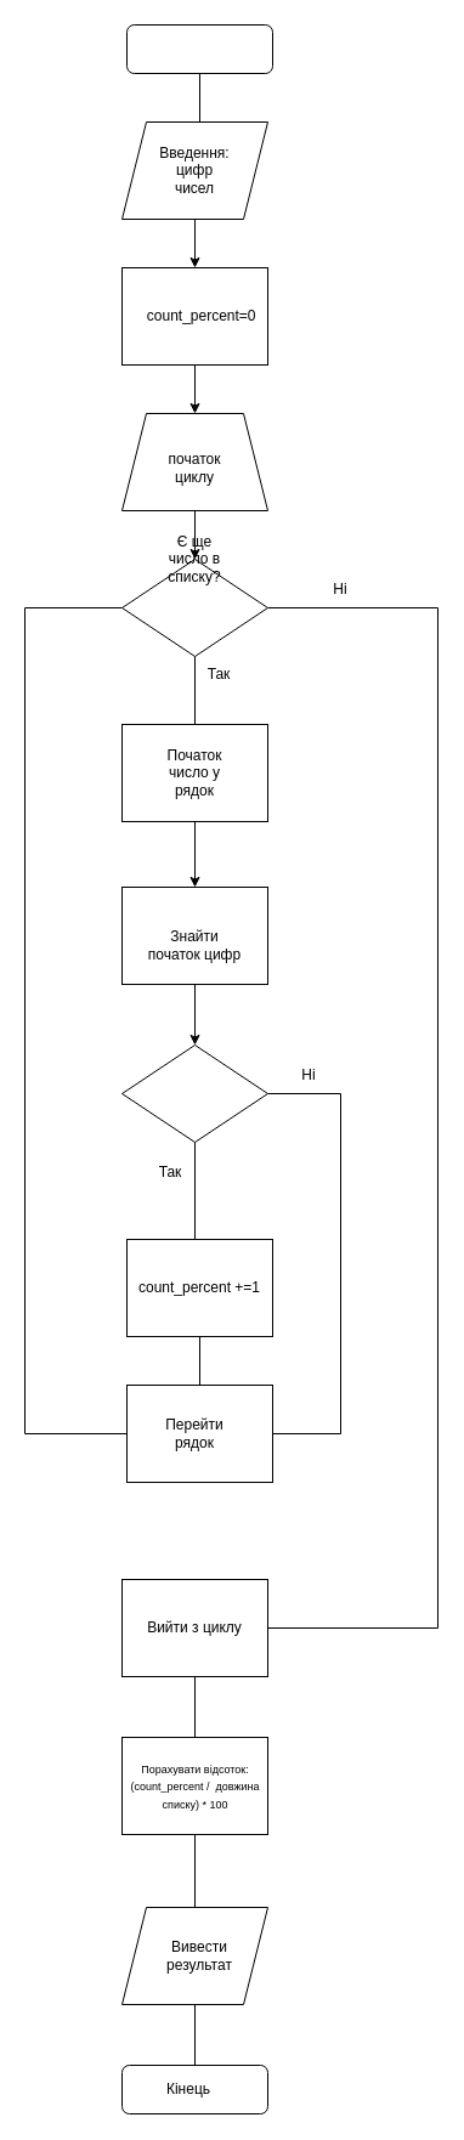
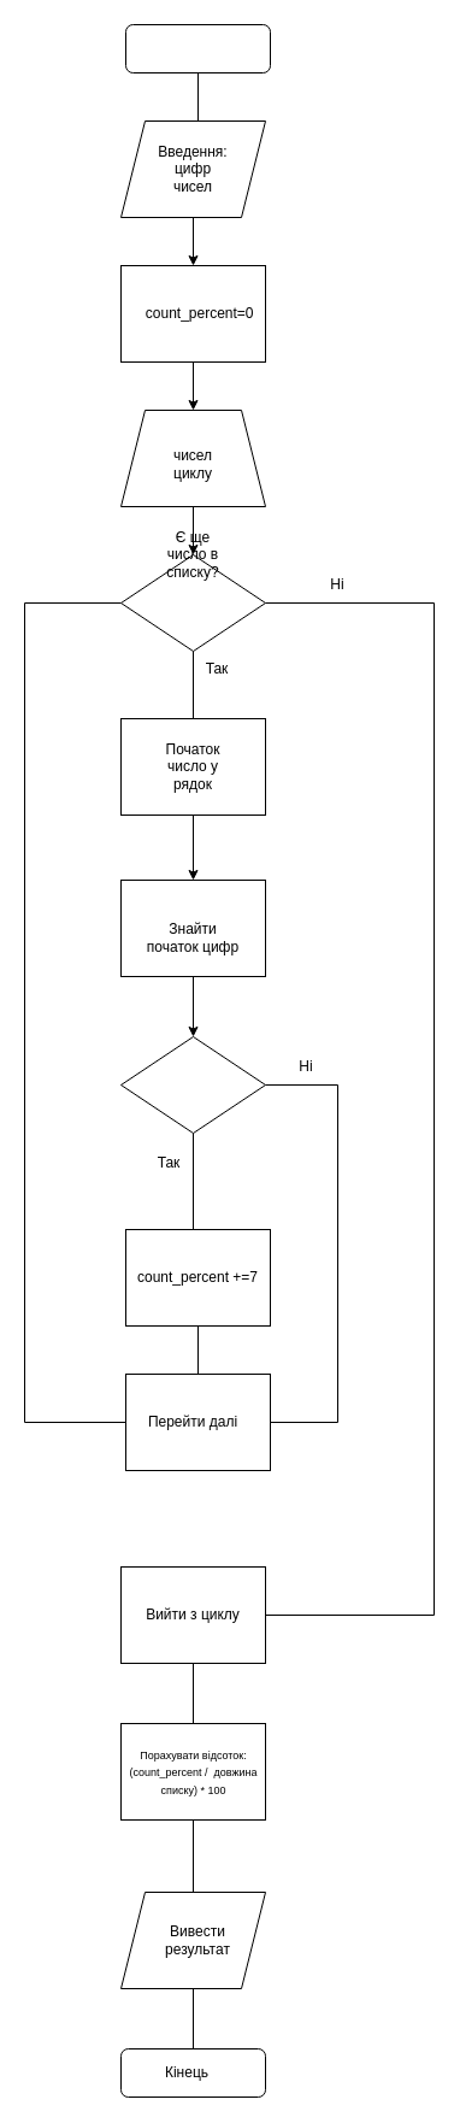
  <mxCell id="0" />
  <mxCell id="1" parent="0" />
  <mxCell id="2" value="Ні" style="text;html=1;align=center;verticalAlign=middle;whiteSpace=wrap;rounded=0;" parent="1" vertex="1"><mxGeometry x="250" y="470" width="60" height="30" as="geometry" /></mxCell>
  <mxCell id="3" value="" style="shape=parallelogram;perimeter=parallelogramPerimeter;whiteSpace=wrap;html=1;fixedSize=1;" parent="1" vertex="1"><mxGeometry x="100" y="100" width="120" height="80" as="geometry" /></mxCell>
  <mxCell id="4" value="Введення: цифр чисел" style="text;html=1;align=center;verticalAlign=middle;whiteSpace=wrap;rounded=0;" parent="1" vertex="1"><mxGeometry x="130" y="125" width="60" height="30" as="geometry" /></mxCell>
  <mxCell id="5" value="" style="rounded=0;whiteSpace=wrap;html=1;" parent="1" vertex="1"><mxGeometry x="100" y="220" width="120" height="80" as="geometry" /></mxCell>
  <mxCell id="6" value="" style="endArrow=classic;html=1;rounded=0;entryX=0.5;entryY=0;entryDx=0;entryDy=0;exitX=0.5;exitY=1;exitDx=0;exitDy=0;" parent="1" source="3" target="5" edge="1"><mxGeometry width="50" height="50" relative="1" as="geometry"><mxPoint x="300" y="220" as="sourcePoint" /><mxPoint x="340" y="330" as="targetPoint" /></mxGeometry></mxCell>
  <mxCell id="7" value="&amp;nbsp;count_percent=0" style="text;html=1;align=center;verticalAlign=middle;whiteSpace=wrap;rounded=0;" parent="1" vertex="1"><mxGeometry x="134" y="245" width="60" height="30" as="geometry" /></mxCell>
  <mxCell id="8" value="" style="shape=trapezoid;perimeter=trapezoidPerimeter;whiteSpace=wrap;html=1;fixedSize=1;" parent="1" vertex="1"><mxGeometry x="100" y="340" width="120" height="80" as="geometry" /></mxCell>
- <mxCell id="9" value="початок циклу" style="text;html=1;align=center;verticalAlign=middle;whiteSpace=wrap;rounded=0;" parent="1" vertex="1"><mxGeometry x="130" y="370" width="60" height="30" as="geometry" /></mxCell>
+ <mxCell id="9" value="чисел циклу" style="text;html=1;align=center;verticalAlign=middle;whiteSpace=wrap;rounded=0;" parent="1" vertex="1"><mxGeometry x="130" y="370" width="60" height="30" as="geometry" /></mxCell>
  <mxCell id="10" value="" style="rhombus;whiteSpace=wrap;html=1;rotation=90;" parent="1" vertex="1"><mxGeometry x="120" y="440" width="80" height="120" as="geometry" /></mxCell>
  <mxCell id="11" value="Є ще число в списку?" style="text;html=1;align=center;verticalAlign=middle;whiteSpace=wrap;rounded=0;" parent="1" vertex="1"><mxGeometry x="130" y="445" width="60" height="30" as="geometry" /></mxCell>
  <mxCell id="12" value="Так" style="text;html=1;align=center;verticalAlign=middle;whiteSpace=wrap;rounded=0;" parent="1" vertex="1"><mxGeometry x="150" y="540" width="60" height="30" as="geometry" /></mxCell>
  <mxCell id="13" value="" style="rounded=0;whiteSpace=wrap;html=1;" parent="1" vertex="1"><mxGeometry x="100" y="596" width="120" height="80" as="geometry" /></mxCell>
  <mxCell id="14" value="Початок число у рядок" style="text;html=1;align=center;verticalAlign=middle;whiteSpace=wrap;rounded=0;" parent="1" vertex="1"><mxGeometry x="130" y="621" width="60" height="30" as="geometry" /></mxCell>
  <mxCell id="15" value="" style="endArrow=classic;html=1;rounded=0;exitX=0.5;exitY=1;exitDx=0;exitDy=0;entryX=0.5;entryY=0;entryDx=0;entryDy=0;" parent="1" source="5" target="8" edge="1"><mxGeometry width="50" height="50" relative="1" as="geometry"><mxPoint x="290" y="280" as="sourcePoint" /><mxPoint x="340" y="230" as="targetPoint" /></mxGeometry></mxCell>
  <mxCell id="16" value="" style="endArrow=classic;html=1;rounded=0;exitX=0.5;exitY=1;exitDx=0;exitDy=0;entryX=0;entryY=0.5;entryDx=0;entryDy=0;" parent="1" source="8" target="10" edge="1"><mxGeometry width="50" height="50" relative="1" as="geometry"><mxPoint x="290" y="580" as="sourcePoint" /><mxPoint x="340" y="530" as="targetPoint" /></mxGeometry></mxCell>
  <mxCell id="17" value="" style="rounded=0;whiteSpace=wrap;html=1;" parent="1" vertex="1"><mxGeometry x="100" y="730" width="120" height="80" as="geometry" /></mxCell>
  <mxCell id="18" value="Знайти початок цифр" style="text;html=1;align=center;verticalAlign=middle;whiteSpace=wrap;rounded=0;" parent="1" vertex="1"><mxGeometry x="120" y="760" width="80" height="35" as="geometry" /></mxCell>
  <mxCell id="19" value="" style="rhombus;whiteSpace=wrap;html=1;" parent="1" vertex="1"><mxGeometry x="100" y="860" width="120" height="80" as="geometry" /></mxCell>
  <mxCell id="20" value="" style="rounded=0;whiteSpace=wrap;html=1;" parent="1" vertex="1"><mxGeometry x="104" y="1020" width="120" height="80" as="geometry" /></mxCell>
- <mxCell id="21" value="count_percent +=1" style="text;html=1;align=center;verticalAlign=middle;whiteSpace=wrap;rounded=0;" parent="1" vertex="1"><mxGeometry x="104" y="1042.5" width="120" height="35" as="geometry" /></mxCell>
+ <mxCell id="21" value="count_percent +=7" style="text;html=1;align=center;verticalAlign=middle;whiteSpace=wrap;rounded=0;" parent="1" vertex="1"><mxGeometry x="104" y="1042.5" width="120" height="35" as="geometry" /></mxCell>
  <mxCell id="22" value="Так" style="text;html=1;align=center;verticalAlign=middle;whiteSpace=wrap;rounded=0;" parent="1" vertex="1"><mxGeometry x="110" y="950" width="60" height="30" as="geometry" /></mxCell>
  <mxCell id="23" value="Ні" style="text;html=1;align=center;verticalAlign=middle;whiteSpace=wrap;rounded=0;" parent="1" vertex="1"><mxGeometry x="224" y="870" width="60" height="30" as="geometry" /></mxCell>
  <mxCell id="24" value="" style="rounded=0;whiteSpace=wrap;html=1;" parent="1" vertex="1"><mxGeometry x="104" y="1140" width="120" height="80" as="geometry" /></mxCell>
- <mxCell id="25" value="Перейти рядок" style="text;html=1;align=center;verticalAlign=middle;whiteSpace=wrap;rounded=0;" parent="1" vertex="1"><mxGeometry x="120" y="1156.25" width="80" height="47.5" as="geometry" /></mxCell>
+ <mxCell id="25" value="Перейти далі" style="text;html=1;align=center;verticalAlign=middle;whiteSpace=wrap;rounded=0;" parent="1" vertex="1"><mxGeometry x="120" y="1156.25" width="80" height="47.5" as="geometry" /></mxCell>
  <mxCell id="26" value="" style="endArrow=classic;html=1;rounded=0;exitX=0.5;exitY=1;exitDx=0;exitDy=0;entryX=0.5;entryY=0;entryDx=0;entryDy=0;" parent="1" source="13" target="17" edge="1"><mxGeometry width="50" height="50" relative="1" as="geometry"><mxPoint x="60" y="670" as="sourcePoint" /><mxPoint x="60" y="715" as="targetPoint" /></mxGeometry></mxCell>
  <mxCell id="27" value="" style="endArrow=classic;html=1;rounded=0;exitX=0.5;exitY=1;exitDx=0;exitDy=0;entryX=0.5;entryY=0;entryDx=0;entryDy=0;" parent="1" source="17" target="19" edge="1"><mxGeometry width="50" height="50" relative="1" as="geometry"><mxPoint x="-50" y="840" as="sourcePoint" /><mxPoint x="-50" y="885" as="targetPoint" /></mxGeometry></mxCell>
  <mxCell id="28" value="" style="rounded=0;whiteSpace=wrap;html=1;" parent="1" vertex="1"><mxGeometry x="100" y="1300" width="120" height="80" as="geometry" /></mxCell>
  <mxCell id="29" value="Вийти з циклу" style="text;html=1;align=center;verticalAlign=middle;whiteSpace=wrap;rounded=0;" parent="1" vertex="1"><mxGeometry x="120" y="1318" width="80" height="44" as="geometry" /></mxCell>
  <mxCell id="30" value="" style="rounded=0;whiteSpace=wrap;html=1;" parent="1" vertex="1"><mxGeometry x="100" y="1430" width="120" height="80" as="geometry" /></mxCell>
  <mxCell id="31" value="&lt;font style=&quot;font-size: 9px;&quot;&gt;Порахувати відсоток:&lt;br&gt;(count_percent /&amp;nbsp; довжина списку) * 100&lt;/font&gt;" style="text;html=1;align=center;verticalAlign=middle;whiteSpace=wrap;rounded=0;" parent="1" vertex="1"><mxGeometry x="104" y="1443.13" width="113" height="53.75" as="geometry" /></mxCell>
  <mxCell id="32" style="edgeStyle=orthogonalEdgeStyle;rounded=0;orthogonalLoop=1;jettySize=auto;html=1;exitX=0.5;exitY=1;exitDx=0;exitDy=0;" parent="1" source="31" target="31" edge="1"><mxGeometry relative="1" as="geometry" /></mxCell>
  <mxCell id="33" value="" style="shape=parallelogram;perimeter=parallelogramPerimeter;whiteSpace=wrap;html=1;fixedSize=1;" parent="1" vertex="1"><mxGeometry x="100" y="1570" width="120" height="80" as="geometry" /></mxCell>
  <mxCell id="34" value="Вивести результат" style="text;html=1;align=center;verticalAlign=middle;whiteSpace=wrap;rounded=0;" parent="1" vertex="1"><mxGeometry x="134" y="1595" width="60" height="30" as="geometry" /></mxCell>
  <mxCell id="35" value="" style="endArrow=none;html=1;rounded=0;" edge="1" parent="1"><mxGeometry width="50" height="50" relative="1" as="geometry"><mxPoint x="280" y="900" as="sourcePoint" /><mxPoint x="220" y="900" as="targetPoint" /></mxGeometry></mxCell>
  <mxCell id="36" value="" style="endArrow=none;html=1;rounded=0;" edge="1" parent="1"><mxGeometry width="50" height="50" relative="1" as="geometry"><mxPoint x="280" y="1180" as="sourcePoint" /><mxPoint x="280" y="900" as="targetPoint" /></mxGeometry></mxCell>
  <mxCell id="37" value="" style="endArrow=none;html=1;rounded=0;exitX=1;exitY=0.5;exitDx=0;exitDy=0;" edge="1" parent="1" source="24"><mxGeometry width="50" height="50" relative="1" as="geometry"><mxPoint x="240" y="1060" as="sourcePoint" /><mxPoint x="280" y="1180" as="targetPoint" /></mxGeometry></mxCell>
  <mxCell id="38" value="" style="endArrow=none;html=1;rounded=0;exitX=0.5;exitY=1;exitDx=0;exitDy=0;" edge="1" parent="1" source="19"><mxGeometry width="50" height="50" relative="1" as="geometry"><mxPoint x="260" y="1010" as="sourcePoint" /><mxPoint x="160" y="1020" as="targetPoint" /></mxGeometry></mxCell>
  <mxCell id="39" value="" style="endArrow=none;html=1;rounded=0;exitX=0.5;exitY=1;exitDx=0;exitDy=0;entryX=0.5;entryY=0;entryDx=0;entryDy=0;" edge="1" parent="1" source="20" target="24"><mxGeometry width="50" height="50" relative="1" as="geometry"><mxPoint x="260" y="1010" as="sourcePoint" /><mxPoint x="160" y="1110" as="targetPoint" /></mxGeometry></mxCell>
  <mxCell id="40" value="" style="endArrow=none;html=1;rounded=0;entryX=1;entryY=0.5;entryDx=0;entryDy=0;exitX=0.5;exitY=0;exitDx=0;exitDy=0;" edge="1" parent="1" source="13" target="10"><mxGeometry width="50" height="50" relative="1" as="geometry"><mxPoint x="260" y="710" as="sourcePoint" /><mxPoint x="310" y="660" as="targetPoint" /></mxGeometry></mxCell>
  <mxCell id="41" value="" style="endArrow=none;html=1;rounded=0;entryX=0.5;entryY=1;entryDx=0;entryDy=0;" edge="1" parent="1" target="10"><mxGeometry width="50" height="50" relative="1" as="geometry"><mxPoint x="20" y="500" as="sourcePoint" /><mxPoint x="310" y="660" as="targetPoint" /></mxGeometry></mxCell>
  <mxCell id="42" value="" style="endArrow=none;html=1;rounded=0;" edge="1" parent="1"><mxGeometry width="50" height="50" relative="1" as="geometry"><mxPoint x="20" y="500" as="sourcePoint" /><mxPoint x="20" y="1180" as="targetPoint" /></mxGeometry></mxCell>
  <mxCell id="43" value="" style="endArrow=none;html=1;rounded=0;entryX=0;entryY=0.5;entryDx=0;entryDy=0;" edge="1" parent="1" target="24"><mxGeometry width="50" height="50" relative="1" as="geometry"><mxPoint x="20" y="1180" as="sourcePoint" /><mxPoint x="310" y="960" as="targetPoint" /></mxGeometry></mxCell>
  <mxCell id="44" value="" style="endArrow=none;html=1;rounded=0;exitX=0.5;exitY=1;exitDx=0;exitDy=0;entryX=0.5;entryY=0;entryDx=0;entryDy=0;" edge="1" parent="1" source="28" target="30"><mxGeometry width="50" height="50" relative="1" as="geometry"><mxPoint x="240" y="1240" as="sourcePoint" /><mxPoint x="290" y="1190" as="targetPoint" /></mxGeometry></mxCell>
  <mxCell id="45" value="" style="endArrow=none;html=1;rounded=0;exitX=0.5;exitY=1;exitDx=0;exitDy=0;entryX=0.5;entryY=0;entryDx=0;entryDy=0;" edge="1" parent="1" source="30" target="33"><mxGeometry width="50" height="50" relative="1" as="geometry"><mxPoint x="240" y="1440" as="sourcePoint" /><mxPoint x="290" y="1390" as="targetPoint" /></mxGeometry></mxCell>
  <mxCell id="46" value="" style="endArrow=none;html=1;rounded=0;entryX=0.5;entryY=0;entryDx=0;entryDy=0;" edge="1" parent="1" target="10"><mxGeometry width="50" height="50" relative="1" as="geometry"><mxPoint x="360" y="500" as="sourcePoint" /><mxPoint x="290" y="690" as="targetPoint" /></mxGeometry></mxCell>
  <mxCell id="47" value="" style="endArrow=none;html=1;rounded=0;" edge="1" parent="1"><mxGeometry width="50" height="50" relative="1" as="geometry"><mxPoint x="360" y="1340" as="sourcePoint" /><mxPoint x="360" y="500" as="targetPoint" /></mxGeometry></mxCell>
  <mxCell id="48" value="" style="endArrow=none;html=1;rounded=0;exitX=1;exitY=0.5;exitDx=0;exitDy=0;" edge="1" parent="1" source="28"><mxGeometry width="50" height="50" relative="1" as="geometry"><mxPoint x="240" y="1440" as="sourcePoint" /><mxPoint x="360" y="1340" as="targetPoint" /></mxGeometry></mxCell>
  <mxCell id="49" value="" style="rounded=1;whiteSpace=wrap;html=1;" vertex="1" parent="1"><mxGeometry x="104" y="20" width="120" height="40" as="geometry" /></mxCell>
  <mxCell id="50" value="" style="rounded=1;whiteSpace=wrap;html=1;" vertex="1" parent="1"><mxGeometry x="100" y="1700" width="120" height="40" as="geometry" /></mxCell>
  <mxCell id="51" value="Кінець" style="text;html=1;align=center;verticalAlign=middle;whiteSpace=wrap;rounded=0;" vertex="1" parent="1"><mxGeometry x="125" y="1705" width="60" height="30" as="geometry" /></mxCell>
  <mxCell id="52" value="" style="endArrow=none;html=1;rounded=0;entryX=0.5;entryY=1;entryDx=0;entryDy=0;exitX=0.5;exitY=0;exitDx=0;exitDy=0;" edge="1" parent="1" source="50" target="33"><mxGeometry width="50" height="50" relative="1" as="geometry"><mxPoint x="240" y="1740" as="sourcePoint" /><mxPoint x="290" y="1690" as="targetPoint" /></mxGeometry></mxCell>
  <mxCell id="53" value="" style="endArrow=none;html=1;rounded=0;exitX=0.5;exitY=1;exitDx=0;exitDy=0;" edge="1" parent="1" source="49"><mxGeometry width="50" height="50" relative="1" as="geometry"><mxPoint x="240" y="40" as="sourcePoint" /><mxPoint x="164" y="100" as="targetPoint" /></mxGeometry></mxCell>
